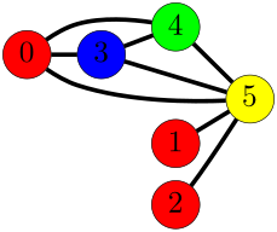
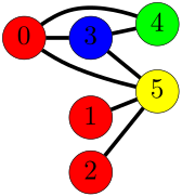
  graph {
    splines=true
    rankdir=LR
    node [color=black fillcolor=red fixedsize=true fontname="Latin Modern Math" fontsize=42 penwidth=1 shape=circle style=filled]
    edge [color=black penwidth=6 style=bold]
    0 [height=0.91667 width=0.91667]
    3 [fillcolor=blue height=0.91667 width=0.91667]
    4 [fillcolor=green height=0.91667 width=0.91667]
    5 [fillcolor=yellow height=0.91667 width=0.91667]
    1 [height=0.91667 width=0.91667]
    2 [height=0.91667 width=0.91667]
    0 -- 3
    0 -- 4
    0 -- 5
    3 -- 4
    3 -- 5
-   4 -- 5
    1 -- 5
    2 -- 5
  }
